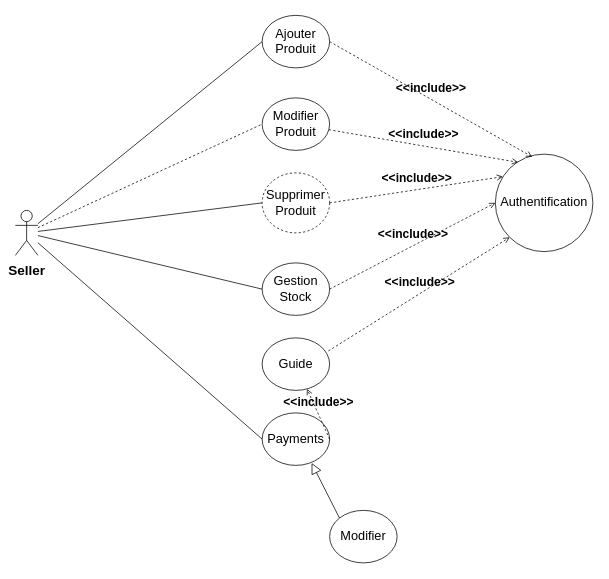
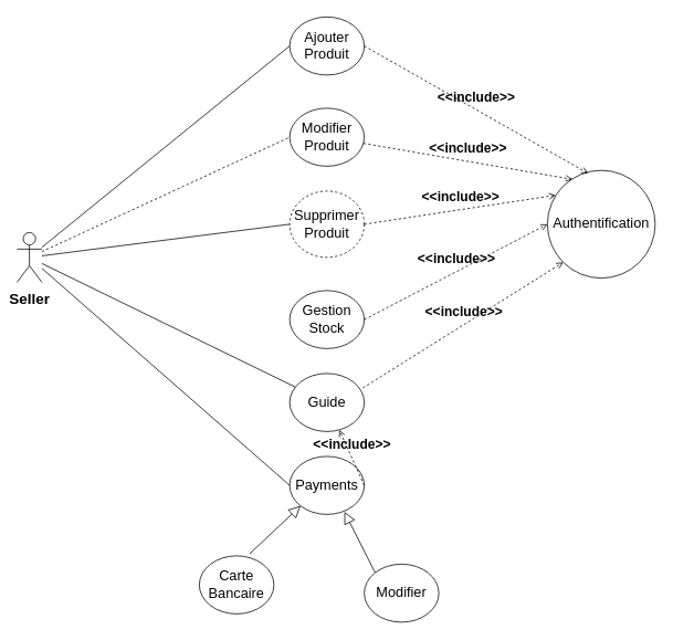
  <mxCell id="0" />
  <mxCell id="1" parent="0" />
  <mxCell id="2" value="Seller" style="shape=umlActor;verticalLabelPosition=bottom;verticalAlign=top;html=1;shadow=0;labelBackgroundColor=none;fontSize=18;fontStyle=1;spacingTop=4;" vertex="1" parent="1"><mxGeometry x="20" y="280" width="30" height="60" as="geometry" /></mxCell>
  <mxCell id="3" value="Ajouter Produit" style="ellipse;whiteSpace=wrap;html=1;align=center;fontSize=17;" vertex="1" parent="1"><mxGeometry x="349" y="20" width="90" height="70" as="geometry" /></mxCell>
  <mxCell id="4" value="Supprimer Produit" style="ellipse;whiteSpace=wrap;html=1;align=center;fontSize=17;dashed=1;" vertex="1" parent="1"><mxGeometry x="349" y="230" width="90" height="80" as="geometry" /></mxCell>
  <mxCell id="5" value="Modifier Produit" style="ellipse;whiteSpace=wrap;html=1;align=center;fontSize=17;" vertex="1" parent="1"><mxGeometry x="349" y="130" width="90" height="70" as="geometry" /></mxCell>
  <mxCell id="6" value="Gestion Stock" style="ellipse;whiteSpace=wrap;html=1;align=center;fontSize=17;" vertex="1" parent="1"><mxGeometry x="349" y="350" width="90" height="70" as="geometry" /></mxCell>
  <mxCell id="7" value="Guide" style="ellipse;whiteSpace=wrap;html=1;align=center;fontSize=17;" vertex="1" parent="1"><mxGeometry x="349" y="450" width="90" height="70" as="geometry" /></mxCell>
  <mxCell id="8" value="Payments" style="ellipse;whiteSpace=wrap;html=1;align=center;fontSize=17;" vertex="1" parent="1"><mxGeometry x="349" y="550" width="90" height="70" as="geometry" /></mxCell>
+ <mxCell id="9" value="" style="edgeStyle=none;html=1;endSize=12;endArrow=block;endFill=0;entryX=0;entryY=1;entryDx=0;entryDy=0;exitX=0.676;exitY=-0.037;exitDx=0;exitDy=0;exitPerimeter=0;" edge="1" parent="1" source="11" target="8"><mxGeometry width="160" relative="1" as="geometry"><mxPoint x="300" y="670" as="sourcePoint" /><mxPoint x="300" y="550" as="targetPoint" /></mxGeometry></mxCell>
  <mxCell id="10" value="Modifier" style="ellipse;whiteSpace=wrap;html=1;align=center;fontSize=17;" vertex="1" parent="1"><mxGeometry x="439" y="680" width="90" height="70" as="geometry" /></mxCell>
+ <mxCell id="11" value="Carte Bancaire" style="ellipse;whiteSpace=wrap;html=1;align=center;fontSize=17;" vertex="1" parent="1"><mxGeometry x="240" y="670" width="90" height="70" as="geometry" /></mxCell>
  <mxCell id="12" value="" style="edgeStyle=none;html=1;endSize=12;endArrow=block;endFill=0;entryX=0.733;entryY=0.955;entryDx=0;entryDy=0;exitX=0;exitY=0;exitDx=0;exitDy=0;entryPerimeter=0;" edge="1" parent="1" source="10" target="8"><mxGeometry width="160" relative="1" as="geometry"><mxPoint x="310" y="680" as="sourcePoint" /><mxPoint x="371.88" y="619.513" as="targetPoint" /></mxGeometry></mxCell>
  <mxCell id="13" value="" style="endArrow=none;html=1;rounded=0;fontSize=17;entryX=0;entryY=0.5;entryDx=0;entryDy=0;" edge="1" parent="1" source="2" target="8"><mxGeometry relative="1" as="geometry"><mxPoint x="70" y="320" as="sourcePoint" /><mxPoint x="344.4" y="364.6" as="targetPoint" /></mxGeometry></mxCell>
- <mxCell id="14" value="" style="endArrow=none;html=1;rounded=0;fontSize=17;entryX=0;entryY=0.5;entryDx=0;entryDy=0;" edge="1" parent="1" source="2" target="6"><mxGeometry relative="1" as="geometry"><mxPoint x="60" y="119.997" as="sourcePoint" /><mxPoint x="359" y="381.86" as="targetPoint" /></mxGeometry></mxCell>
+ <mxCell id="14" value="" style="endArrow=none;html=1;rounded=0;fontSize=17;" edge="1" parent="1" source="2" target="7"><mxGeometry relative="1" as="geometry"><mxPoint x="60" y="119.997" as="sourcePoint" /><mxPoint x="359" y="381.86" as="targetPoint" /></mxGeometry></mxCell>
  <mxCell id="15" value="" style="endArrow=none;html=1;rounded=0;fontSize=17;entryX=0;entryY=0.5;entryDx=0;entryDy=0;" edge="1" parent="1" source="2" target="4"><mxGeometry relative="1" as="geometry"><mxPoint x="50" y="208.583" as="sourcePoint" /><mxPoint x="349" y="280" as="targetPoint" /></mxGeometry></mxCell>
  <mxCell id="16" value="" style="endArrow=none;html=1;rounded=0;fontSize=17;entryX=0;entryY=0.5;entryDx=0;entryDy=0;dashed=1;" edge="1" parent="1" source="2" target="5"><mxGeometry relative="1" as="geometry"><mxPoint x="60" y="318.089" as="sourcePoint" /><mxPoint x="359" y="280" as="targetPoint" /></mxGeometry></mxCell>
  <mxCell id="17" value="" style="endArrow=none;html=1;rounded=0;fontSize=17;entryX=0;entryY=0.5;entryDx=0;entryDy=0;" edge="1" parent="1" source="2" target="3"><mxGeometry relative="1" as="geometry"><mxPoint x="70" y="328.089" as="sourcePoint" /><mxPoint x="369" y="290" as="targetPoint" /></mxGeometry></mxCell>
  <mxCell id="18" value="&lt;span&gt;Authentification&lt;/span&gt;" style="ellipse;whiteSpace=wrap;html=1;align=center;fontSize=17;" vertex="1" parent="1"><mxGeometry x="660" y="205" width="130" height="130" as="geometry" /></mxCell>
  <mxCell id="19" value="&amp;lt;&amp;lt;include&amp;gt;&amp;gt;" style="html=1;verticalAlign=bottom;labelBackgroundColor=none;endArrow=open;endFill=0;dashed=1;fontSize=16;fontStyle=1;spacingBottom=4;exitX=1;exitY=0.5;exitDx=0;exitDy=0;" edge="1" parent="1" source="8" target="7"><mxGeometry width="160" relative="1" as="geometry"><mxPoint x="483.048" y="440.047" as="sourcePoint" /><mxPoint x="507.25" y="46.04" as="targetPoint" /></mxGeometry></mxCell>
  <mxCell id="20" value="&amp;lt;&amp;lt;include&amp;gt;&amp;gt;" style="html=1;verticalAlign=bottom;labelBackgroundColor=none;endArrow=open;endFill=0;dashed=1;fontSize=16;fontStyle=1;spacingBottom=4;entryX=0;entryY=1;entryDx=0;entryDy=0;exitX=0.982;exitY=0.249;exitDx=0;exitDy=0;exitPerimeter=0;" edge="1" parent="1" source="7" target="18"><mxGeometry width="160" relative="1" as="geometry"><mxPoint x="449" y="595" as="sourcePoint" /><mxPoint x="735" y="340" as="targetPoint" /></mxGeometry></mxCell>
  <mxCell id="21" value="&amp;lt;&amp;lt;include&amp;gt;&amp;gt;" style="html=1;verticalAlign=bottom;labelBackgroundColor=none;endArrow=open;endFill=0;dashed=1;fontSize=16;fontStyle=1;spacingBottom=4;entryX=0;entryY=0.5;entryDx=0;entryDy=0;exitX=1;exitY=0.5;exitDx=0;exitDy=0;" edge="1" parent="1" source="6" target="18"><mxGeometry width="160" relative="1" as="geometry"><mxPoint x="447.38" y="477.43" as="sourcePoint" /><mxPoint x="689.038" y="320.962" as="targetPoint" /></mxGeometry></mxCell>
  <mxCell id="22" value="&amp;lt;&amp;lt;include&amp;gt;&amp;gt;" style="html=1;verticalAlign=bottom;labelBackgroundColor=none;endArrow=open;endFill=0;dashed=1;fontSize=16;fontStyle=1;spacingBottom=4;entryX=0.077;entryY=0.231;entryDx=0;entryDy=0;exitX=1;exitY=0.5;exitDx=0;exitDy=0;entryPerimeter=0;" edge="1" parent="1" source="4" target="18"><mxGeometry width="160" relative="1" as="geometry"><mxPoint x="449" y="395" as="sourcePoint" /><mxPoint x="670" y="275" as="targetPoint" /></mxGeometry></mxCell>
  <mxCell id="23" value="&amp;lt;&amp;lt;include&amp;gt;&amp;gt;" style="html=1;verticalAlign=bottom;labelBackgroundColor=none;endArrow=open;endFill=0;dashed=1;fontSize=16;fontStyle=1;spacingBottom=4;entryX=0.233;entryY=0.084;entryDx=0;entryDy=0;entryPerimeter=0;" edge="1" parent="1" source="5" target="18"><mxGeometry width="160" relative="1" as="geometry"><mxPoint x="449" y="280" as="sourcePoint" /><mxPoint x="680.01" y="240.03" as="targetPoint" /></mxGeometry></mxCell>
  <mxCell id="24" value="&amp;lt;&amp;lt;include&amp;gt;&amp;gt;" style="html=1;verticalAlign=bottom;labelBackgroundColor=none;endArrow=open;endFill=0;dashed=1;fontSize=16;fontStyle=1;spacingBottom=4;entryX=0.378;entryY=0.028;entryDx=0;entryDy=0;entryPerimeter=0;exitX=1;exitY=0.5;exitDx=0;exitDy=0;" edge="1" parent="1" source="3" target="18"><mxGeometry width="160" relative="1" as="geometry"><mxPoint x="447.947" y="182.529" as="sourcePoint" /><mxPoint x="700.29" y="225.92" as="targetPoint" /></mxGeometry></mxCell>
